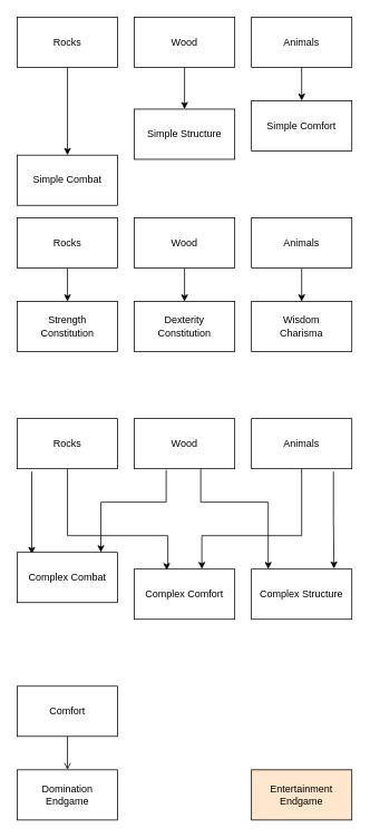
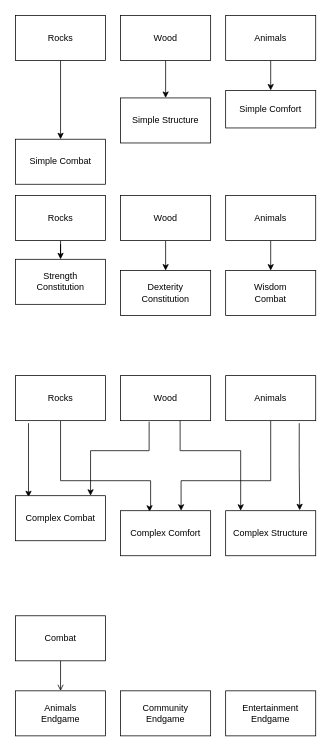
  <mxCell id="0" />
  <mxCell id="1" parent="0" />
  <mxCell id="2" style="edgeStyle=orthogonalEdgeStyle;rounded=0;orthogonalLoop=1;jettySize=auto;html=1;entryX=0.5;entryY=0;entryDx=0;entryDy=0;" edge="1" parent="1" source="3" target="8"><mxGeometry relative="1" as="geometry" /></mxCell>
  <mxCell id="3" value="Rocks" style="rounded=0;whiteSpace=wrap;html=1;" vertex="1" parent="1"><mxGeometry x="20" y="20" width="120" height="60" as="geometry" /></mxCell>
  <mxCell id="4" style="edgeStyle=orthogonalEdgeStyle;rounded=0;orthogonalLoop=1;jettySize=auto;html=1;" edge="1" parent="1" source="5" target="9"><mxGeometry relative="1" as="geometry" /></mxCell>
  <mxCell id="5" value="Wood" style="rounded=0;whiteSpace=wrap;html=1;" vertex="1" parent="1"><mxGeometry x="160" y="20" width="120" height="60" as="geometry" /></mxCell>
  <mxCell id="6" style="edgeStyle=orthogonalEdgeStyle;rounded=0;orthogonalLoop=1;jettySize=auto;html=1;entryX=0.5;entryY=0;entryDx=0;entryDy=0;" edge="1" parent="1" source="7" target="19"><mxGeometry relative="1" as="geometry" /></mxCell>
  <mxCell id="7" value="Animals" style="rounded=0;whiteSpace=wrap;html=1;" vertex="1" parent="1"><mxGeometry x="300" y="20" width="120" height="60" as="geometry" /></mxCell>
  <mxCell id="8" value="Simple Combat" style="rounded=0;whiteSpace=wrap;html=1;" vertex="1" parent="1"><mxGeometry x="20" y="185" width="120" height="60" as="geometry" /></mxCell>
  <mxCell id="9" value="Simple Structure" style="rounded=0;whiteSpace=wrap;html=1;" vertex="1" parent="1"><mxGeometry x="160" y="130" width="120" height="60" as="geometry" /></mxCell>
  <mxCell id="10" style="edgeStyle=orthogonalEdgeStyle;rounded=0;orthogonalLoop=1;jettySize=auto;html=1;entryX=0.144;entryY=0.033;entryDx=0;entryDy=0;exitX=0.144;exitY=1.056;exitDx=0;exitDy=0;exitPerimeter=0;entryPerimeter=0;" edge="1" parent="1" source="12" target="18"><mxGeometry relative="1" as="geometry" /></mxCell>
  <mxCell id="11" style="edgeStyle=orthogonalEdgeStyle;rounded=0;orthogonalLoop=1;jettySize=auto;html=1;entryX=0.322;entryY=0.022;entryDx=0;entryDy=0;entryPerimeter=0;" edge="1" parent="1" source="12" target="29"><mxGeometry relative="1" as="geometry"><Array as="points"><mxPoint x="80" y="640" /><mxPoint x="200" y="640" /><mxPoint x="200" y="677" /><mxPoint x="199" y="677" /></Array></mxGeometry></mxCell>
  <mxCell id="12" value="Rocks" style="rounded=0;whiteSpace=wrap;html=1;" vertex="1" parent="1"><mxGeometry x="20" y="500" width="120" height="60" as="geometry" /></mxCell>
  <mxCell id="13" style="edgeStyle=orthogonalEdgeStyle;rounded=0;orthogonalLoop=1;jettySize=auto;html=1;entryX=0.833;entryY=0;entryDx=0;entryDy=0;entryPerimeter=0;exitX=0.317;exitY=1.022;exitDx=0;exitDy=0;exitPerimeter=0;" edge="1" parent="1" source="15" target="18"><mxGeometry relative="1" as="geometry"><Array as="points"><mxPoint x="198" y="600" /><mxPoint x="120" y="600" /></Array></mxGeometry></mxCell>
  <mxCell id="14" style="edgeStyle=orthogonalEdgeStyle;rounded=0;orthogonalLoop=1;jettySize=auto;html=1;exitX=0.661;exitY=0.978;exitDx=0;exitDy=0;exitPerimeter=0;" edge="1" parent="1" source="15"><mxGeometry relative="1" as="geometry"><mxPoint x="320" y="680" as="targetPoint" /><Array as="points"><mxPoint x="239" y="600" /><mxPoint x="320" y="600" /></Array></mxGeometry></mxCell>
  <mxCell id="15" value="Wood" style="rounded=0;whiteSpace=wrap;html=1;" vertex="1" parent="1"><mxGeometry x="160" y="500" width="120" height="60" as="geometry" /></mxCell>
  <mxCell id="16" style="edgeStyle=orthogonalEdgeStyle;rounded=0;orthogonalLoop=1;jettySize=auto;html=1;entryX=0.672;entryY=0;entryDx=0;entryDy=0;entryPerimeter=0;" edge="1" parent="1" source="17" target="29"><mxGeometry relative="1" as="geometry"><Array as="points"><mxPoint x="360" y="640" /><mxPoint x="241" y="640" /></Array></mxGeometry></mxCell>
  <mxCell id="17" value="Animals" style="rounded=0;whiteSpace=wrap;html=1;" vertex="1" parent="1"><mxGeometry x="300" y="500" width="120" height="60" as="geometry" /></mxCell>
  <mxCell id="18" value="Complex Combat" style="rounded=0;whiteSpace=wrap;html=1;" vertex="1" parent="1"><mxGeometry x="20" y="660" width="120" height="60" as="geometry" /></mxCell>
- <mxCell id="19" value="Simple Comfort" style="rounded=0;whiteSpace=wrap;html=1;" vertex="1" parent="1"><mxGeometry x="300" y="120" width="120" height="60" as="geometry" /></mxCell>
+ <mxCell id="19" value="Simple Comfort" style="rounded=0;whiteSpace=wrap;html=1;" vertex="1" parent="1"><mxGeometry x="300" y="120" width="120" height="50" as="geometry" /></mxCell>
  <mxCell id="20" style="edgeStyle=orthogonalEdgeStyle;rounded=0;orthogonalLoop=1;jettySize=auto;html=1;entryX=0.5;entryY=0;entryDx=0;entryDy=0;" edge="1" parent="1" source="21" target="26"><mxGeometry relative="1" as="geometry" /></mxCell>
  <mxCell id="21" value="Rocks" style="rounded=0;whiteSpace=wrap;html=1;" vertex="1" parent="1"><mxGeometry x="20" y="260" width="120" height="60" as="geometry" /></mxCell>
  <mxCell id="22" style="edgeStyle=orthogonalEdgeStyle;rounded=0;orthogonalLoop=1;jettySize=auto;html=1;" edge="1" parent="1" source="23" target="27"><mxGeometry relative="1" as="geometry" /></mxCell>
  <mxCell id="23" value="Wood" style="rounded=0;whiteSpace=wrap;html=1;" vertex="1" parent="1"><mxGeometry x="160" y="260" width="120" height="60" as="geometry" /></mxCell>
  <mxCell id="24" style="edgeStyle=orthogonalEdgeStyle;rounded=0;orthogonalLoop=1;jettySize=auto;html=1;" edge="1" parent="1" source="25" target="28"><mxGeometry relative="1" as="geometry" /></mxCell>
  <mxCell id="25" value="Animals" style="rounded=0;whiteSpace=wrap;html=1;" vertex="1" parent="1"><mxGeometry x="300" y="260" width="120" height="60" as="geometry" /></mxCell>
- <mxCell id="26" value="Strength&lt;div&gt;Constitution&lt;/div&gt;" style="rounded=0;whiteSpace=wrap;html=1;" vertex="1" parent="1"><mxGeometry x="20" y="360" width="120" height="60" as="geometry" /></mxCell>
+ <mxCell id="26" value="Strength&lt;div&gt;Constitution&lt;/div&gt;" style="rounded=0;whiteSpace=wrap;html=1;" vertex="1" parent="1"><mxGeometry x="20" y="345" width="120" height="60" as="geometry" /></mxCell>
  <mxCell id="27" value="Dexterity&lt;div&gt;Constitution&lt;/div&gt;" style="rounded=0;whiteSpace=wrap;html=1;" vertex="1" parent="1"><mxGeometry x="160" y="360" width="120" height="60" as="geometry" /></mxCell>
- <mxCell id="28" value="Wisdom&lt;div&gt;Charisma&lt;/div&gt;" style="rounded=0;whiteSpace=wrap;html=1;" vertex="1" parent="1"><mxGeometry x="300" y="360" width="120" height="60" as="geometry" /></mxCell>
+ <mxCell id="28" value="Wisdom&lt;div&gt;Combat&lt;/div&gt;" style="rounded=0;whiteSpace=wrap;html=1;" vertex="1" parent="1"><mxGeometry x="300" y="360" width="120" height="60" as="geometry" /></mxCell>
  <mxCell id="29" value="Complex Comfort" style="rounded=0;whiteSpace=wrap;html=1;" vertex="1" parent="1"><mxGeometry x="160" y="680" width="120" height="60" as="geometry" /></mxCell>
  <mxCell id="30" value="Complex Structure" style="rounded=0;whiteSpace=wrap;html=1;" vertex="1" parent="1"><mxGeometry x="300" y="680" width="120" height="60" as="geometry" /></mxCell>
  <mxCell id="31" style="edgeStyle=orthogonalEdgeStyle;rounded=0;orthogonalLoop=1;jettySize=auto;html=1;entryX=0.822;entryY=-0.011;entryDx=0;entryDy=0;entryPerimeter=0;exitX=0.817;exitY=1.056;exitDx=0;exitDy=0;exitPerimeter=0;" edge="1" parent="1" source="17" target="30"><mxGeometry relative="1" as="geometry"><mxPoint x="400" y="580" as="sourcePoint" /></mxGeometry></mxCell>
  <mxCell id="32" style="edgeStyle=orthogonalEdgeStyle;rounded=0;orthogonalLoop=1;jettySize=auto;html=1;entryX=0.5;entryY=0;entryDx=0;entryDy=0;endArrow=open;" edge="1" parent="1" source="33" target="34"><mxGeometry relative="1" as="geometry" /></mxCell>
- <mxCell id="33" value="Comfort" style="rounded=0;whiteSpace=wrap;html=1;" vertex="1" parent="1"><mxGeometry x="20" y="820" width="120" height="60" as="geometry" /></mxCell>
- <mxCell id="34" value="Domination&lt;br&gt;Endgame" style="rounded=0;whiteSpace=wrap;html=1;" vertex="1" parent="1"><mxGeometry x="20" y="920" width="120" height="60" as="geometry" /></mxCell>
- <mxCell id="36" value="Entertainment&lt;br&gt;Endgame" style="rounded=0;whiteSpace=wrap;html=1;fillColor=#ffe6cc;" vertex="1" parent="1"><mxGeometry x="300" y="920" width="120" height="60" as="geometry" /></mxCell>
+ <mxCell id="33" value="Combat" style="rounded=0;whiteSpace=wrap;html=1;" vertex="1" parent="1"><mxGeometry x="20" y="820" width="120" height="60" as="geometry" /></mxCell>
+ <mxCell id="34" value="Animals&lt;br&gt;Endgame" style="rounded=0;whiteSpace=wrap;html=1;" vertex="1" parent="1"><mxGeometry x="20" y="920" width="120" height="60" as="geometry" /></mxCell>
+ <mxCell id="35" value="Community&lt;br&gt;Endgame" style="rounded=0;whiteSpace=wrap;html=1;" vertex="1" parent="1"><mxGeometry x="160" y="920" width="120" height="60" as="geometry" /></mxCell>
+ <mxCell id="36" value="Entertainment&lt;br&gt;Endgame" style="rounded=0;whiteSpace=wrap;html=1;" vertex="1" parent="1"><mxGeometry x="300" y="920" width="120" height="60" as="geometry" /></mxCell>
